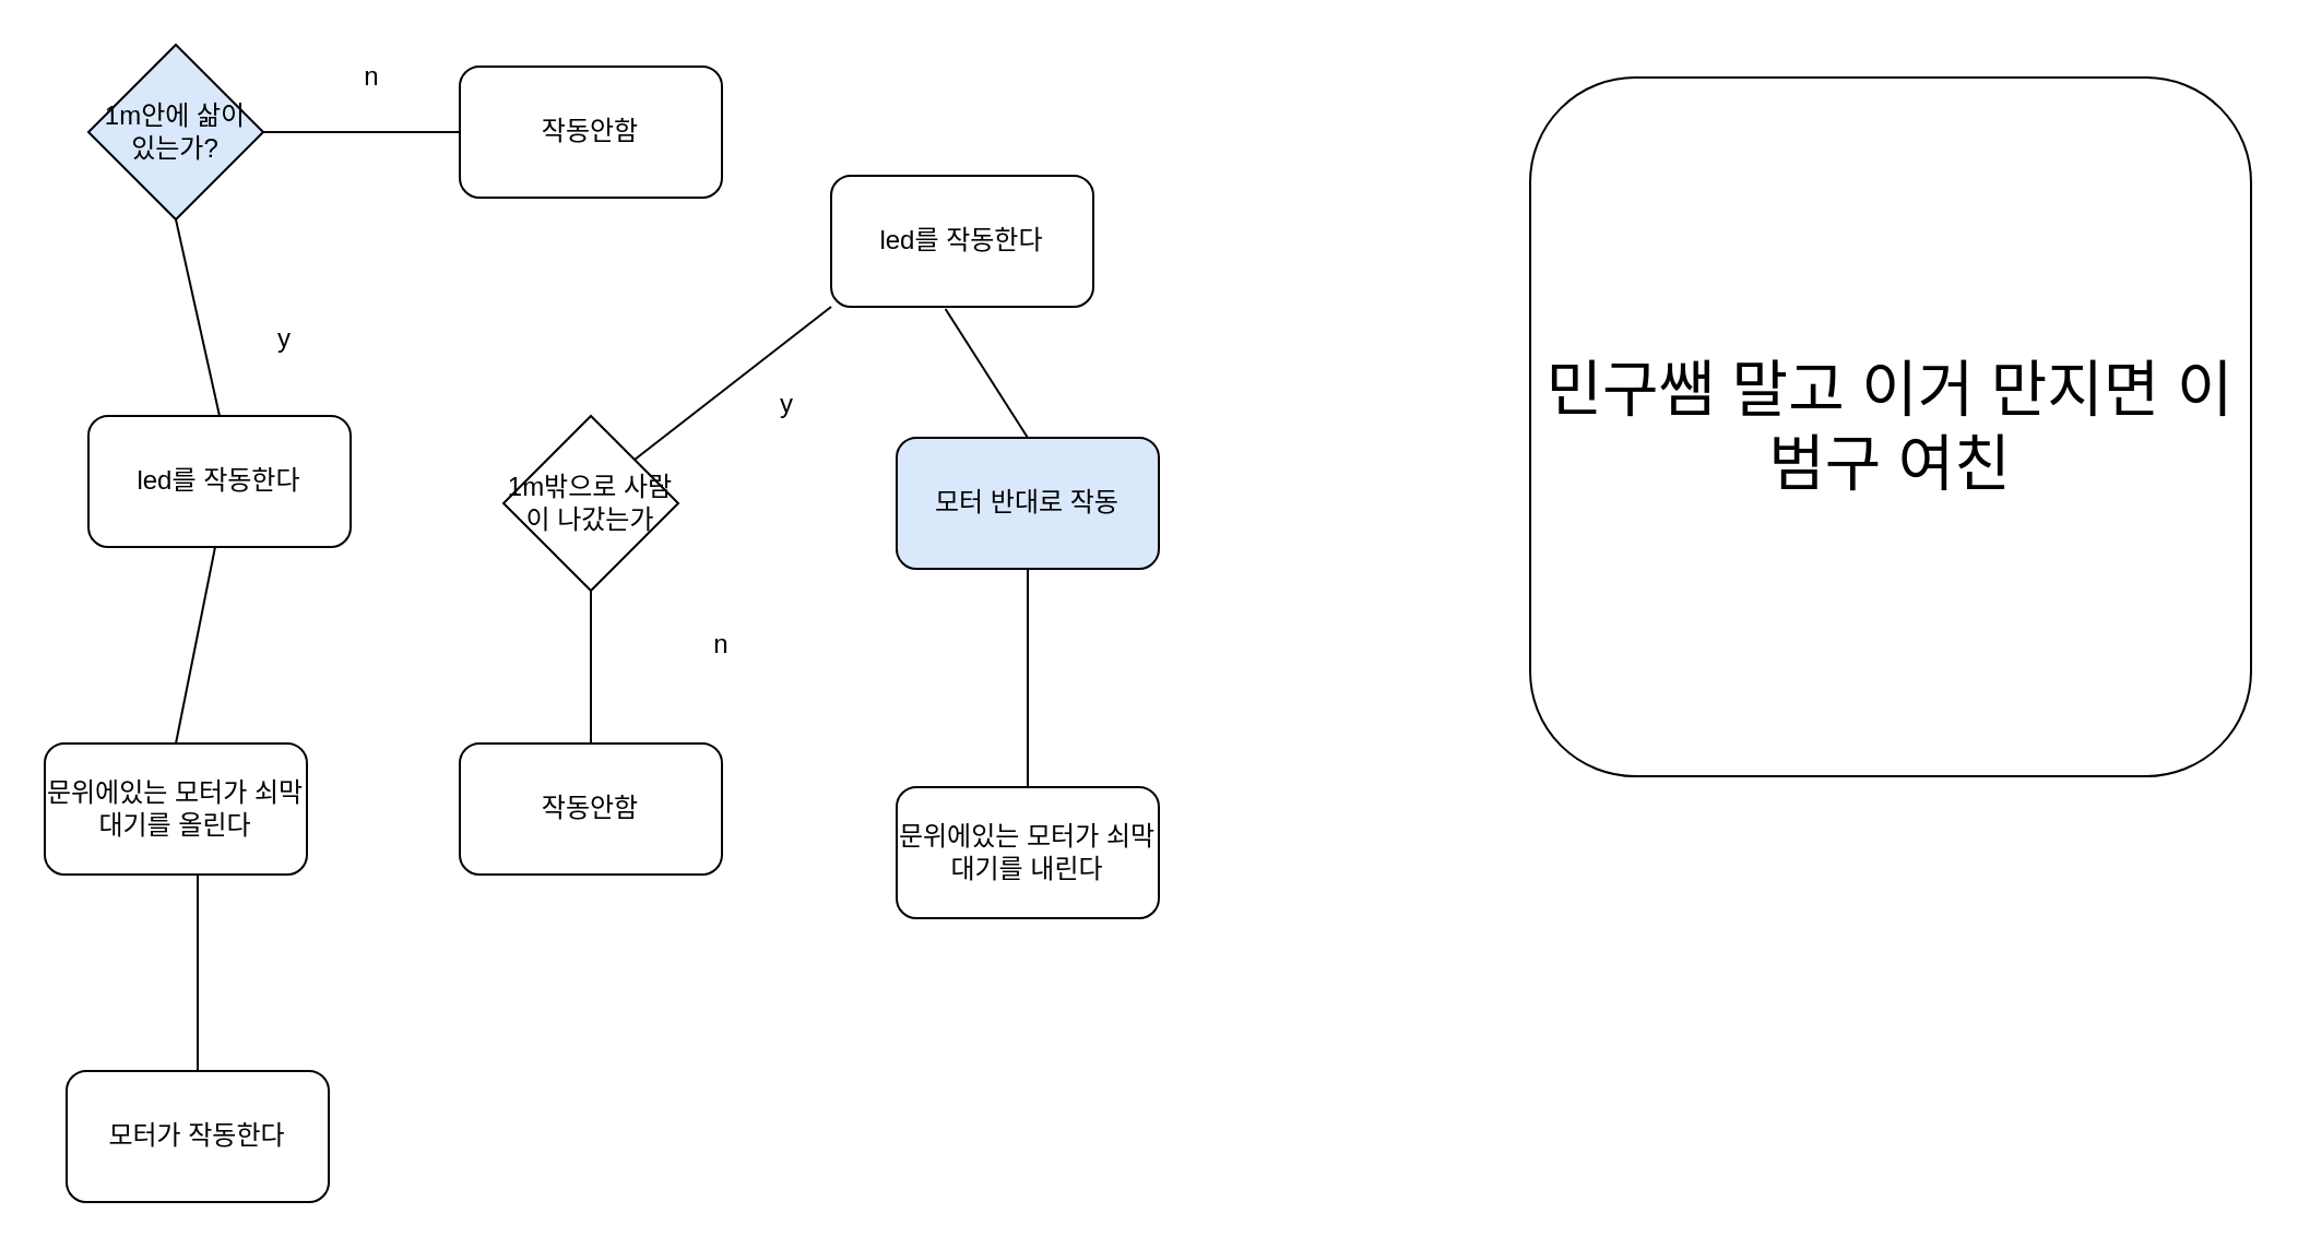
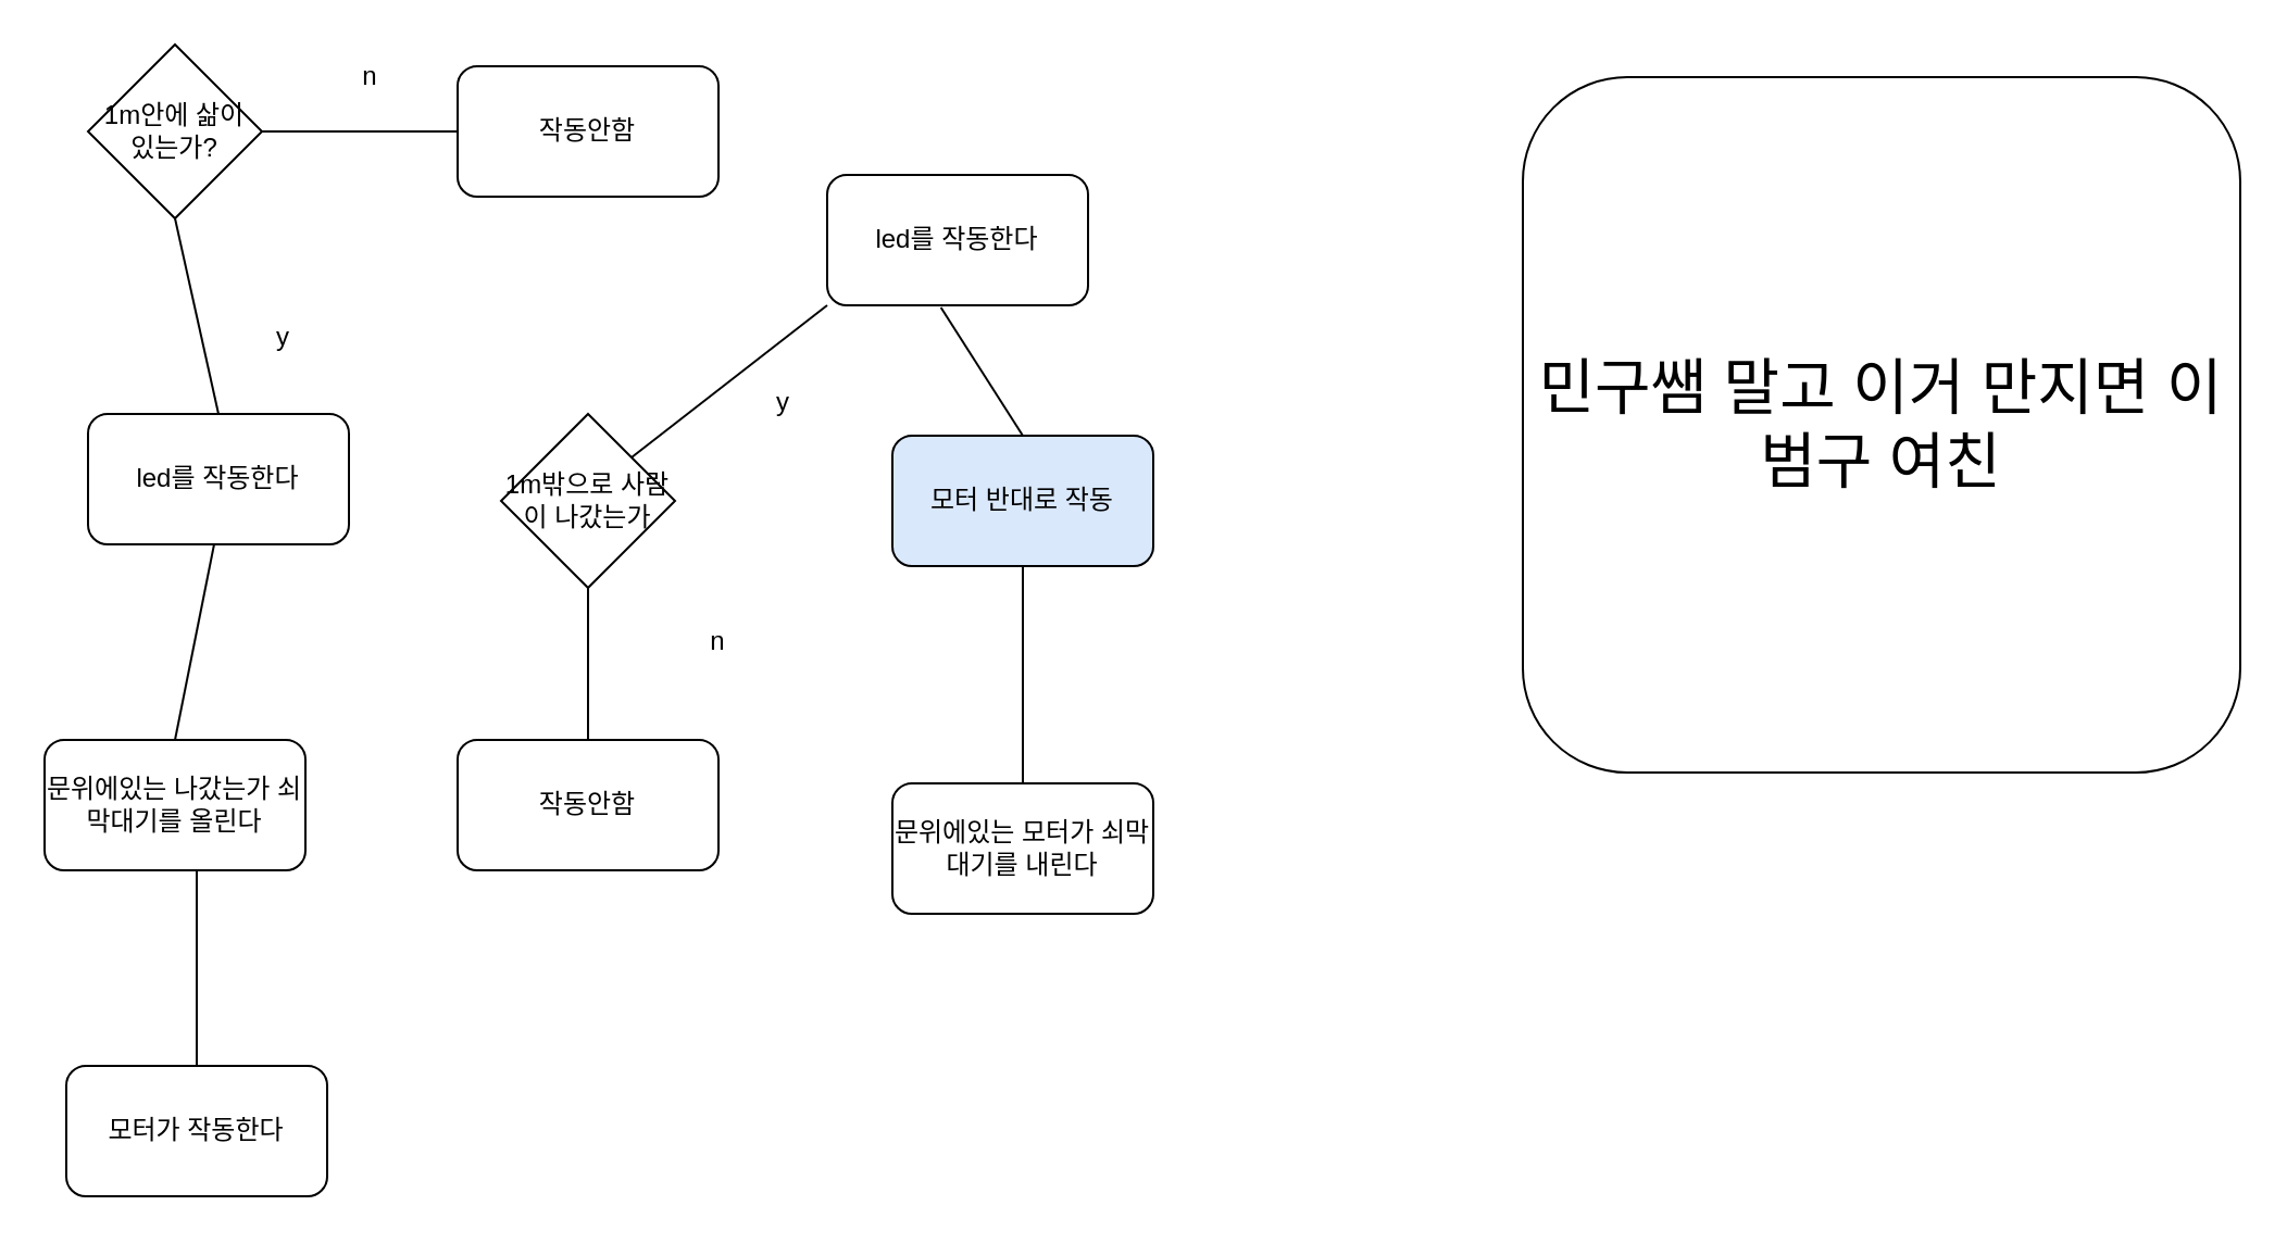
  <mxCell id="0" />
  <mxCell id="1" parent="0" />
- <mxCell id="2" value="1m안에 삶이 있는가?" style="rhombus;whiteSpace=wrap;html=1;fillColor=#dae8fc;" vertex="1" parent="1"><mxGeometry x="40" y="20" width="80" height="80" as="geometry" /></mxCell>
+ <mxCell id="2" value="1m안에 삶이 있는가?" style="rhombus;whiteSpace=wrap;html=1;" vertex="1" parent="1"><mxGeometry x="40" y="20" width="80" height="80" as="geometry" /></mxCell>
  <mxCell id="3" value="" style="endArrow=none;html=1;rounded=0;" edge="1" parent="1"><mxGeometry width="50" height="50" relative="1" as="geometry"><mxPoint x="120" y="60" as="sourcePoint" /><mxPoint x="220" y="60" as="targetPoint" /></mxGeometry></mxCell>
  <mxCell id="4" value="n" style="text;html=1;strokeColor=none;fillColor=none;align=center;verticalAlign=middle;whiteSpace=wrap;rounded=0;" vertex="1" parent="1"><mxGeometry x="140" y="20" width="60" height="30" as="geometry" /></mxCell>
  <mxCell id="5" value="y" style="text;html=1;strokeColor=none;fillColor=none;align=center;verticalAlign=middle;whiteSpace=wrap;rounded=0;" vertex="1" parent="1"><mxGeometry x="100" y="140" width="60" height="30" as="geometry" /></mxCell>
  <mxCell id="6" value="작동안함" style="rounded=1;whiteSpace=wrap;html=1;" vertex="1" parent="1"><mxGeometry x="210" y="30" width="120" height="60" as="geometry" /></mxCell>
  <mxCell id="7" value="모터가 작동한다" style="rounded=1;whiteSpace=wrap;html=1;" vertex="1" parent="1"><mxGeometry x="30" y="490" width="120" height="60" as="geometry" /></mxCell>
  <mxCell id="8" value="" style="endArrow=none;html=1;rounded=0;exitX=0.5;exitY=1;exitDx=0;exitDy=0;" edge="1" parent="1" source="2"><mxGeometry width="50" height="50" relative="1" as="geometry"><mxPoint x="80" y="110" as="sourcePoint" /><mxPoint x="100" y="190" as="targetPoint" /><Array as="points" /></mxGeometry></mxCell>
  <mxCell id="9" value="1m밖으로 사람이 나갔는가" style="rhombus;whiteSpace=wrap;html=1;" vertex="1" parent="1"><mxGeometry x="230" y="190" width="80" height="80" as="geometry" /></mxCell>
  <mxCell id="10" value="모터 반대로 작동" style="rounded=1;whiteSpace=wrap;html=1;fillColor=#dae8fc;" vertex="1" parent="1"><mxGeometry x="410" y="200" width="120" height="60" as="geometry" /></mxCell>
  <mxCell id="11" value="y" style="text;html=1;strokeColor=none;fillColor=none;align=center;verticalAlign=middle;whiteSpace=wrap;rounded=0;" vertex="1" parent="1"><mxGeometry x="330" y="170" width="60" height="30" as="geometry" /></mxCell>
  <mxCell id="12" value="" style="endArrow=none;html=1;rounded=0;exitX=0.436;exitY=1.017;exitDx=0;exitDy=0;exitPerimeter=0;" edge="1" parent="1" source="22"><mxGeometry width="50" height="50" relative="1" as="geometry"><mxPoint x="335" y="260" as="sourcePoint" /><mxPoint x="470" y="200" as="targetPoint" /></mxGeometry></mxCell>
  <mxCell id="13" value="" style="endArrow=none;html=1;rounded=0;entryX=0.5;entryY=1;entryDx=0;entryDy=0;" edge="1" parent="1" target="9"><mxGeometry width="50" height="50" relative="1" as="geometry"><mxPoint x="270" y="340" as="sourcePoint" /><mxPoint x="277" y="270" as="targetPoint" /></mxGeometry></mxCell>
  <mxCell id="14" value="작동안함" style="rounded=1;whiteSpace=wrap;html=1;" vertex="1" parent="1"><mxGeometry x="210" y="340" width="120" height="60" as="geometry" /></mxCell>
  <mxCell id="15" value="n" style="text;html=1;strokeColor=none;fillColor=none;align=center;verticalAlign=middle;whiteSpace=wrap;rounded=0;" vertex="1" parent="1"><mxGeometry x="300" y="280" width="60" height="30" as="geometry" /></mxCell>
  <mxCell id="16" value="" style="endArrow=none;html=1;rounded=0;" edge="1" parent="1"><mxGeometry width="50" height="50" relative="1" as="geometry"><mxPoint x="470" y="360" as="sourcePoint" /><mxPoint x="470" y="260" as="targetPoint" /></mxGeometry></mxCell>
  <mxCell id="17" value="문위에있는 모터가 쇠막대기를 내린다" style="rounded=1;whiteSpace=wrap;html=1;" vertex="1" parent="1"><mxGeometry x="410" y="360" width="120" height="60" as="geometry" /></mxCell>
  <mxCell id="18" value="" style="endArrow=none;html=1;rounded=0;" edge="1" parent="1"><mxGeometry width="50" height="50" relative="1" as="geometry"><mxPoint x="80" y="340" as="sourcePoint" /><mxPoint x="100" y="240" as="targetPoint" /><Array as="points" /></mxGeometry></mxCell>
- <mxCell id="19" value="문위에있는 모터가 쇠막대기를 올린다" style="rounded=1;whiteSpace=wrap;html=1;" vertex="1" parent="1"><mxGeometry x="20" y="340" width="120" height="60" as="geometry" /></mxCell>
+ <mxCell id="19" value="문위에있는 나갔는가 쇠막대기를 올린다" style="rounded=1;whiteSpace=wrap;html=1;" vertex="1" parent="1"><mxGeometry x="20" y="340" width="120" height="60" as="geometry" /></mxCell>
  <mxCell id="20" value="led를 작동한다" style="rounded=1;whiteSpace=wrap;html=1;" vertex="1" parent="1"><mxGeometry x="40" y="190" width="120" height="60" as="geometry" /></mxCell>
  <mxCell id="21" value="" style="endArrow=none;html=1;rounded=0;" edge="1" parent="1"><mxGeometry width="50" height="50" relative="1" as="geometry"><mxPoint x="90" y="490" as="sourcePoint" /><mxPoint x="90" y="400" as="targetPoint" /></mxGeometry></mxCell>
  <mxCell id="22" value="led를 작동한다" style="rounded=1;whiteSpace=wrap;html=1;" vertex="1" parent="1"><mxGeometry x="380" y="80" width="120" height="60" as="geometry" /></mxCell>
  <mxCell id="23" value="" style="endArrow=none;html=1;rounded=0;entryX=0;entryY=1;entryDx=0;entryDy=0;" edge="1" parent="1" target="22"><mxGeometry width="50" height="50" relative="1" as="geometry"><mxPoint x="290" y="210" as="sourcePoint" /><mxPoint x="340" y="160" as="targetPoint" /></mxGeometry></mxCell>
  <mxCell id="24" value="&lt;font style=&quot;font-size: 28px;&quot;&gt;민구쌤 말고 이거 만지면 이범구 여친&lt;/font&gt;" style="rounded=1;whiteSpace=wrap;html=1;" vertex="1" parent="1"><mxGeometry x="700" y="35" width="330" height="320" as="geometry" /></mxCell>
